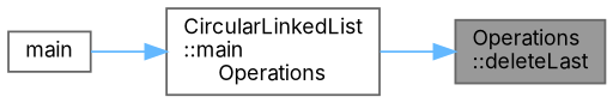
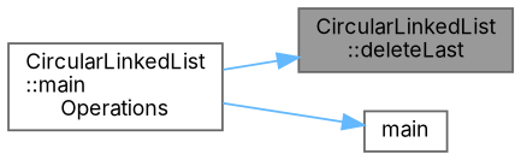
  digraph {
    fontname=Inter
    rankdir=RL
    node [color=grey40 fillcolor=white fontname=Inter fontsize=10 shape=box style=filled]
    edge [color=steelblue1 dir=back fontname=Inter fontsize=10 labelfontname=Helvetica labelfontsize=10 style=solid]
-   n1 [color=gray40 fillcolor=grey60 fontcolor=black height=0.2 label="Operations\l::deleteLast" width=0.4]
+   n1 [color=gray40 fillcolor=grey60 fontcolor=black height=0.2 label="CircularLinkedList\l::deleteLast" width=0.4]
    n2 [height=0.2 label="CircularLinkedList\l::main\lOperations" width=0.4]
    n3 [height=0.2 label=main width=0.4]
    n1 -> n2
-   n2 -> n3
+   n3 -> n2
  }
